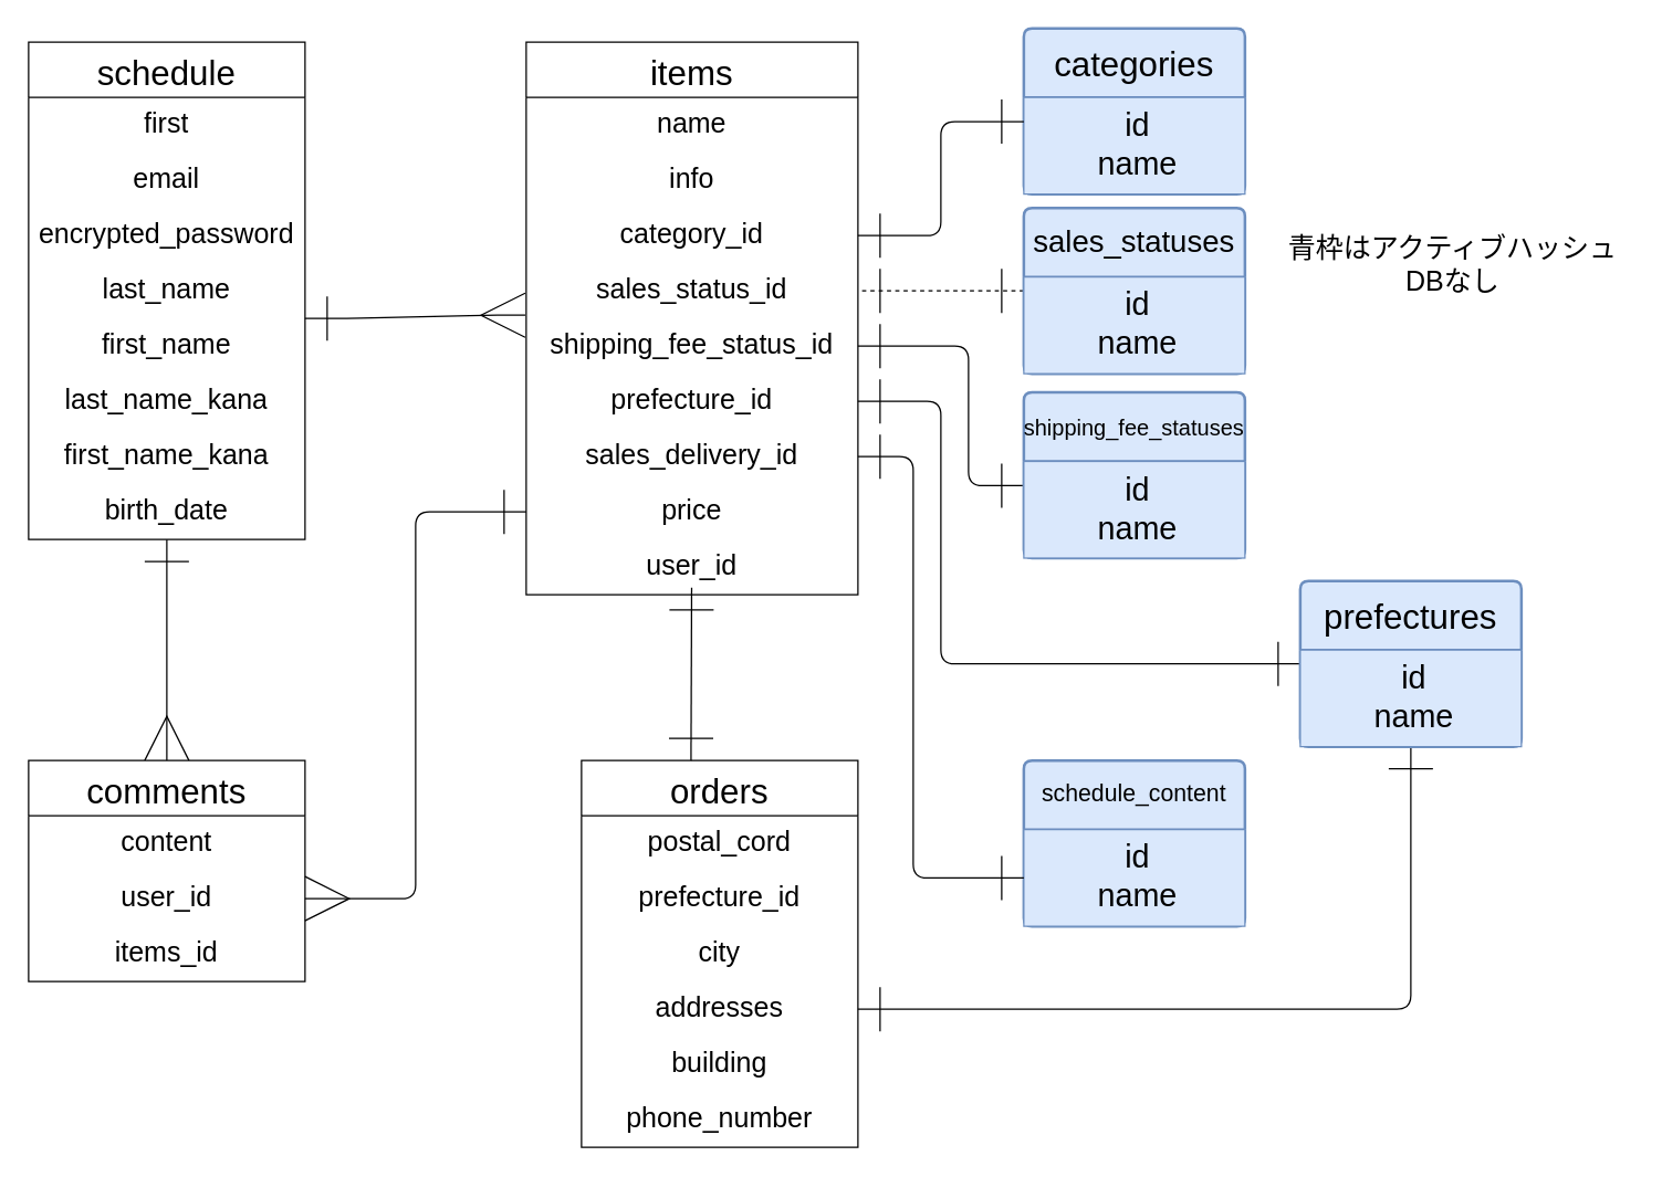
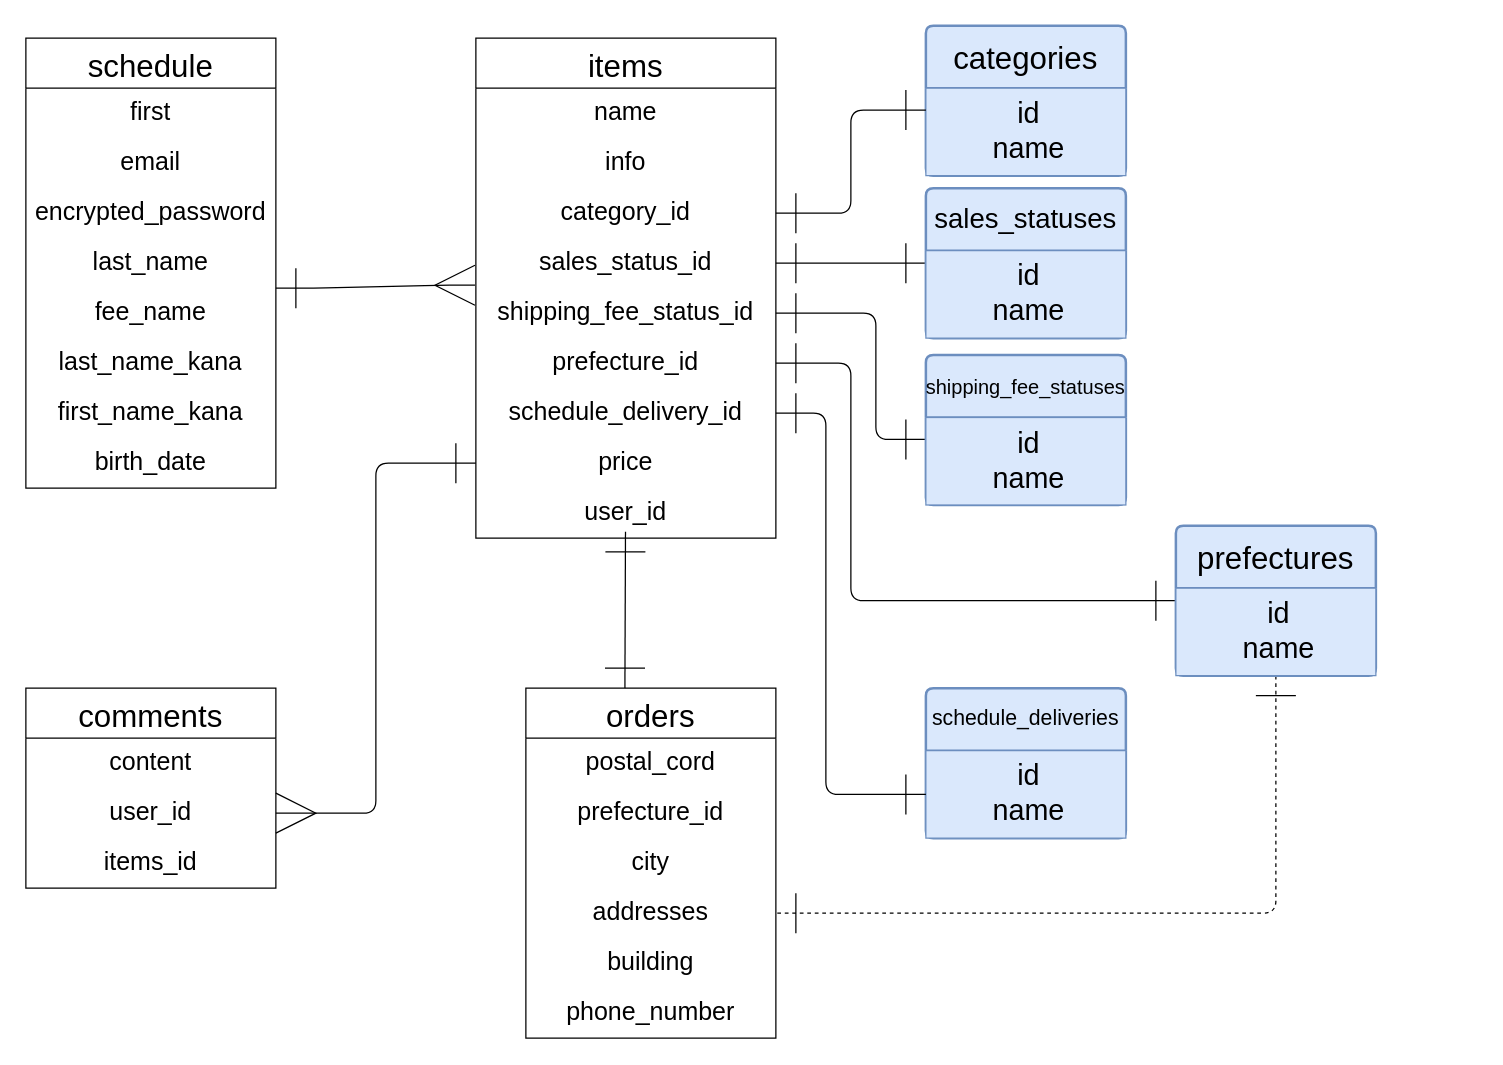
  <mxCell id="0" />
  <mxCell id="1" parent="0" />
- <mxCell id="2" style="edgeStyle=none;html=1;entryX=0.5;entryY=0;entryDx=0;entryDy=0;startArrow=ERone;startFill=0;endArrow=ERmany;endFill=0;endSize=30;startSize=30;" edge="1" parent="1" source="3" target="14"><mxGeometry relative="1" as="geometry" /></mxCell>
  <mxCell id="3" value="schedule" style="swimlane;fontStyle=0;childLayout=stackLayout;horizontal=1;startSize=40;horizontalStack=0;resizeParent=1;resizeParentMax=0;resizeLast=0;collapsible=1;marginBottom=0;align=center;fontSize=25;" parent="1" vertex="1"><mxGeometry x="20" y="30" width="200" height="360" as="geometry" /></mxCell>
  <mxCell id="4" value="first" style="text;strokeColor=none;fillColor=none;spacingLeft=4;spacingRight=4;overflow=hidden;rotatable=0;points=[[0,0.5],[1,0.5]];portConstraint=eastwest;fontSize=20;whiteSpace=wrap;html=1;align=center;" parent="3" vertex="1"><mxGeometry y="40" width="200" height="40" as="geometry" /></mxCell>
  <mxCell id="5" value="email" style="text;strokeColor=none;fillColor=none;spacingLeft=4;spacingRight=4;overflow=hidden;rotatable=0;points=[[0,0.5],[1,0.5]];portConstraint=eastwest;fontSize=20;whiteSpace=wrap;html=1;align=center;" parent="3" vertex="1"><mxGeometry y="80" width="200" height="40" as="geometry" /></mxCell>
  <mxCell id="6" value="encrypted_password" style="text;strokeColor=none;fillColor=none;spacingLeft=4;spacingRight=4;overflow=hidden;rotatable=0;points=[[0,0.5],[1,0.5]];portConstraint=eastwest;fontSize=20;whiteSpace=wrap;html=1;align=center;" parent="3" vertex="1"><mxGeometry y="120" width="200" height="40" as="geometry" /></mxCell>
  <mxCell id="7" value="last_name" style="text;strokeColor=none;fillColor=none;spacingLeft=4;spacingRight=4;overflow=hidden;rotatable=0;points=[[0,0.5],[1,0.5]];portConstraint=eastwest;fontSize=20;whiteSpace=wrap;html=1;align=center;" parent="3" vertex="1"><mxGeometry y="160" width="200" height="40" as="geometry" /></mxCell>
- <mxCell id="8" value="first_name" style="text;strokeColor=none;fillColor=none;spacingLeft=4;spacingRight=4;overflow=hidden;rotatable=0;points=[[0,0.5],[1,0.5]];portConstraint=eastwest;fontSize=20;whiteSpace=wrap;html=1;align=center;" parent="3" vertex="1"><mxGeometry y="200" width="200" height="40" as="geometry" /></mxCell>
+ <mxCell id="8" value="fee_name" style="text;strokeColor=none;fillColor=none;spacingLeft=4;spacingRight=4;overflow=hidden;rotatable=0;points=[[0,0.5],[1,0.5]];portConstraint=eastwest;fontSize=20;whiteSpace=wrap;html=1;align=center;" parent="3" vertex="1"><mxGeometry y="200" width="200" height="40" as="geometry" /></mxCell>
  <mxCell id="9" value="last_name_kana" style="text;strokeColor=none;fillColor=none;spacingLeft=4;spacingRight=4;overflow=hidden;rotatable=0;points=[[0,0.5],[1,0.5]];portConstraint=eastwest;fontSize=20;whiteSpace=wrap;html=1;align=center;" parent="3" vertex="1"><mxGeometry y="240" width="200" height="40" as="geometry" /></mxCell>
  <mxCell id="10" value="first_name_kana" style="text;strokeColor=none;fillColor=none;spacingLeft=4;spacingRight=4;overflow=hidden;rotatable=0;points=[[0,0.5],[1,0.5]];portConstraint=eastwest;fontSize=20;whiteSpace=wrap;html=1;align=center;" parent="3" vertex="1"><mxGeometry y="280" width="200" height="40" as="geometry" /></mxCell>
  <mxCell id="11" value="birth_date" style="text;strokeColor=none;fillColor=none;spacingLeft=4;spacingRight=4;overflow=hidden;rotatable=0;points=[[0,0.5],[1,0.5]];portConstraint=eastwest;fontSize=20;whiteSpace=wrap;html=1;align=center;" parent="3" vertex="1"><mxGeometry y="320" width="200" height="40" as="geometry" /></mxCell>
  <mxCell id="12" value="&lt;font style=&quot;font-size: 25px;&quot;&gt;categories&lt;/font&gt;" style="swimlane;childLayout=stackLayout;horizontal=1;startSize=50;horizontalStack=0;rounded=1;fontSize=14;fontStyle=0;strokeWidth=2;resizeParent=0;resizeLast=1;shadow=0;dashed=0;align=center;arcSize=4;whiteSpace=wrap;html=1;fillColor=#dae8fc;strokeColor=#6c8ebf;" parent="1" vertex="1"><mxGeometry x="740" y="20" width="160" height="120" as="geometry" /></mxCell>
  <mxCell id="13" value="&lt;font style=&quot;font-size: 23px;&quot;&gt;id&lt;/font&gt;&lt;div&gt;&lt;font style=&quot;font-size: 23px;&quot;&gt;name&lt;/font&gt;&lt;/div&gt;" style="align=center;strokeColor=#6c8ebf;fillColor=#dae8fc;spacingLeft=4;fontSize=12;verticalAlign=top;resizable=0;rotatable=0;part=1;html=1;" parent="12" vertex="1"><mxGeometry y="50" width="160" height="70" as="geometry" /></mxCell>
  <mxCell id="14" value="comments" style="swimlane;fontStyle=0;childLayout=stackLayout;horizontal=1;startSize=40;horizontalStack=0;resizeParent=1;resizeParentMax=0;resizeLast=0;collapsible=1;marginBottom=0;align=center;fontSize=25;" parent="1" vertex="1"><mxGeometry x="20" y="550" width="200" height="160" as="geometry" /></mxCell>
  <mxCell id="15" value="content" style="text;strokeColor=none;fillColor=none;spacingLeft=4;spacingRight=4;overflow=hidden;rotatable=0;points=[[0,0.5],[1,0.5]];portConstraint=eastwest;fontSize=20;whiteSpace=wrap;html=1;align=center;" parent="14" vertex="1"><mxGeometry y="40" width="200" height="40" as="geometry" /></mxCell>
  <mxCell id="16" value="user_id" style="text;strokeColor=none;fillColor=none;spacingLeft=4;spacingRight=4;overflow=hidden;rotatable=0;points=[[0,0.5],[1,0.5]];portConstraint=eastwest;fontSize=20;whiteSpace=wrap;html=1;align=center;" parent="14" vertex="1"><mxGeometry y="80" width="200" height="40" as="geometry" /></mxCell>
  <mxCell id="17" value="items_id" style="text;strokeColor=none;fillColor=none;spacingLeft=4;spacingRight=4;overflow=hidden;rotatable=0;points=[[0,0.5],[1,0.5]];portConstraint=eastwest;fontSize=20;whiteSpace=wrap;html=1;align=center;" parent="14" vertex="1"><mxGeometry y="120" width="200" height="40" as="geometry" /></mxCell>
  <mxCell id="18" value="orders" style="swimlane;fontStyle=0;childLayout=stackLayout;horizontal=1;startSize=40;horizontalStack=0;resizeParent=1;resizeParentMax=0;resizeLast=0;collapsible=1;marginBottom=0;align=center;fontSize=25;" parent="1" vertex="1"><mxGeometry x="420" y="550" width="200" height="280" as="geometry" /></mxCell>
  <mxCell id="19" value="postal_cord" style="text;strokeColor=none;fillColor=none;spacingLeft=4;spacingRight=4;overflow=hidden;rotatable=0;points=[[0,0.5],[1,0.5]];portConstraint=eastwest;fontSize=20;whiteSpace=wrap;html=1;align=center;" parent="18" vertex="1"><mxGeometry y="40" width="200" height="40" as="geometry" /></mxCell>
  <mxCell id="20" value="prefecture_id" style="text;strokeColor=none;fillColor=none;spacingLeft=4;spacingRight=4;overflow=hidden;rotatable=0;points=[[0,0.5],[1,0.5]];portConstraint=eastwest;fontSize=20;whiteSpace=wrap;html=1;align=center;" parent="18" vertex="1"><mxGeometry y="80" width="200" height="40" as="geometry" /></mxCell>
  <mxCell id="21" value="city" style="text;strokeColor=none;fillColor=none;spacingLeft=4;spacingRight=4;overflow=hidden;rotatable=0;points=[[0,0.5],[1,0.5]];portConstraint=eastwest;fontSize=20;whiteSpace=wrap;html=1;align=center;" parent="18" vertex="1"><mxGeometry y="120" width="200" height="40" as="geometry" /></mxCell>
  <mxCell id="22" value="addresses" style="text;strokeColor=none;fillColor=none;spacingLeft=4;spacingRight=4;overflow=hidden;rotatable=0;points=[[0,0.5],[1,0.5]];portConstraint=eastwest;fontSize=20;whiteSpace=wrap;html=1;align=center;" parent="18" vertex="1"><mxGeometry y="160" width="200" height="40" as="geometry" /></mxCell>
  <mxCell id="23" value="building" style="text;strokeColor=none;fillColor=none;spacingLeft=4;spacingRight=4;overflow=hidden;rotatable=0;points=[[0,0.5],[1,0.5]];portConstraint=eastwest;fontSize=20;whiteSpace=wrap;html=1;align=center;" parent="18" vertex="1"><mxGeometry y="200" width="200" height="40" as="geometry" /></mxCell>
  <mxCell id="24" value="phone_number" style="text;strokeColor=none;fillColor=none;spacingLeft=4;spacingRight=4;overflow=hidden;rotatable=0;points=[[0,0.5],[1,0.5]];portConstraint=eastwest;fontSize=20;whiteSpace=wrap;html=1;align=center;" parent="18" vertex="1"><mxGeometry y="240" width="200" height="40" as="geometry" /></mxCell>
  <mxCell id="25" value="items" style="swimlane;fontStyle=0;childLayout=stackLayout;horizontal=1;startSize=40;horizontalStack=0;resizeParent=1;resizeParentMax=0;resizeLast=0;collapsible=1;marginBottom=0;align=center;fontSize=25;" parent="1" vertex="1"><mxGeometry x="380" y="30" width="240" height="400" as="geometry" /></mxCell>
  <mxCell id="26" value="name" style="text;strokeColor=none;fillColor=none;spacingLeft=4;spacingRight=4;overflow=hidden;rotatable=0;points=[[0,0.5],[1,0.5]];portConstraint=eastwest;fontSize=20;whiteSpace=wrap;html=1;align=center;" parent="25" vertex="1"><mxGeometry y="40" width="240" height="40" as="geometry" /></mxCell>
  <mxCell id="27" value="info" style="text;strokeColor=none;fillColor=none;spacingLeft=4;spacingRight=4;overflow=hidden;rotatable=0;points=[[0,0.5],[1,0.5]];portConstraint=eastwest;fontSize=20;whiteSpace=wrap;html=1;align=center;" parent="25" vertex="1"><mxGeometry y="80" width="240" height="40" as="geometry" /></mxCell>
  <mxCell id="28" value="category_id" style="text;strokeColor=none;fillColor=none;spacingLeft=4;spacingRight=4;overflow=hidden;rotatable=0;points=[[0,0.5],[1,0.5]];portConstraint=eastwest;fontSize=20;whiteSpace=wrap;html=1;align=center;" parent="25" vertex="1"><mxGeometry y="120" width="240" height="40" as="geometry" /></mxCell>
  <mxCell id="29" value="sales_status_id" style="text;strokeColor=none;fillColor=none;spacingLeft=4;spacingRight=4;overflow=hidden;rotatable=0;points=[[0,0.5],[1,0.5]];portConstraint=eastwest;fontSize=20;whiteSpace=wrap;html=1;align=center;" parent="25" vertex="1"><mxGeometry y="160" width="240" height="40" as="geometry" /></mxCell>
  <mxCell id="30" value="shipping_fee_status_id" style="text;strokeColor=none;fillColor=none;spacingLeft=4;spacingRight=4;overflow=hidden;rotatable=0;points=[[0,0.5],[1,0.5]];portConstraint=eastwest;fontSize=20;whiteSpace=wrap;html=1;align=center;" parent="25" vertex="1"><mxGeometry y="200" width="240" height="40" as="geometry" /></mxCell>
  <mxCell id="31" value="prefecture_id" style="text;strokeColor=none;fillColor=none;spacingLeft=4;spacingRight=4;overflow=hidden;rotatable=0;points=[[0,0.5],[1,0.5]];portConstraint=eastwest;fontSize=20;whiteSpace=wrap;html=1;align=center;" parent="25" vertex="1"><mxGeometry y="240" width="240" height="40" as="geometry" /></mxCell>
- <mxCell id="32" value="sales_delivery_id" style="text;strokeColor=none;fillColor=none;spacingLeft=4;spacingRight=4;overflow=hidden;rotatable=0;points=[[0,0.5],[1,0.5]];portConstraint=eastwest;fontSize=20;whiteSpace=wrap;html=1;align=center;" parent="25" vertex="1"><mxGeometry y="280" width="240" height="40" as="geometry" /></mxCell>
+ <mxCell id="32" value="schedule_delivery_id" style="text;strokeColor=none;fillColor=none;spacingLeft=4;spacingRight=4;overflow=hidden;rotatable=0;points=[[0,0.5],[1,0.5]];portConstraint=eastwest;fontSize=20;whiteSpace=wrap;html=1;align=center;" parent="25" vertex="1"><mxGeometry y="280" width="240" height="40" as="geometry" /></mxCell>
  <mxCell id="33" value="price" style="text;strokeColor=none;fillColor=none;spacingLeft=4;spacingRight=4;overflow=hidden;rotatable=0;points=[[0,0.5],[1,0.5]];portConstraint=eastwest;fontSize=20;whiteSpace=wrap;html=1;align=center;" parent="25" vertex="1"><mxGeometry y="320" width="240" height="40" as="geometry" /></mxCell>
  <mxCell id="34" value="user_id" style="text;strokeColor=none;fillColor=none;spacingLeft=4;spacingRight=4;overflow=hidden;rotatable=0;points=[[0,0.5],[1,0.5]];portConstraint=eastwest;fontSize=20;whiteSpace=wrap;html=1;align=center;" parent="25" vertex="1"><mxGeometry y="360" width="240" height="40" as="geometry" /></mxCell>
- <mxCell id="35" value="&lt;font style=&quot;font-size: 17px;&quot;&gt;schedule_content&lt;/font&gt;" style="swimlane;childLayout=stackLayout;horizontal=1;startSize=50;horizontalStack=0;rounded=1;fontSize=14;fontStyle=0;strokeWidth=2;resizeParent=0;resizeLast=1;shadow=0;dashed=0;align=center;arcSize=4;whiteSpace=wrap;html=1;fillColor=#dae8fc;strokeColor=#6c8ebf;" parent="1" vertex="1"><mxGeometry x="740" y="550" width="160" height="120" as="geometry" /></mxCell>
+ <mxCell id="35" value="&lt;font style=&quot;font-size: 17px;&quot;&gt;schedule_deliveries&lt;/font&gt;" style="swimlane;childLayout=stackLayout;horizontal=1;startSize=50;horizontalStack=0;rounded=1;fontSize=14;fontStyle=0;strokeWidth=2;resizeParent=0;resizeLast=1;shadow=0;dashed=0;align=center;arcSize=4;whiteSpace=wrap;html=1;fillColor=#dae8fc;strokeColor=#6c8ebf;" parent="1" vertex="1"><mxGeometry x="740" y="550" width="160" height="120" as="geometry" /></mxCell>
  <mxCell id="36" value="&lt;font style=&quot;font-size: 23px;&quot;&gt;id&lt;/font&gt;&lt;div&gt;&lt;font style=&quot;font-size: 23px;&quot;&gt;name&lt;/font&gt;&lt;/div&gt;" style="align=center;strokeColor=#6c8ebf;fillColor=#dae8fc;spacingLeft=4;fontSize=12;verticalAlign=top;resizable=0;rotatable=0;part=1;html=1;" parent="35" vertex="1"><mxGeometry y="50" width="160" height="70" as="geometry" /></mxCell>
  <mxCell id="37" style="edgeStyle=elbowEdgeStyle;html=1;entryX=1;entryY=0.5;entryDx=0;entryDy=0;endSize=30;startSize=30;endArrow=ERone;endFill=0;startArrow=ERone;startFill=0;" edge="1" parent="1" source="39" target="31"><mxGeometry relative="1" as="geometry"><Array as="points"><mxPoint x="680" y="390" /></Array></mxGeometry></mxCell>
- <mxCell id="38" style="edgeStyle=elbowEdgeStyle;html=1;entryX=1;entryY=0.5;entryDx=0;entryDy=0;endArrow=ERone;endFill=0;startArrow=ERone;startFill=0;endSize=30;startSize=30;" edge="1" parent="1" source="39" target="22"><mxGeometry relative="1" as="geometry"><Array as="points"><mxPoint x="1020" y="700" /></Array></mxGeometry></mxCell>
+ <mxCell id="38" style="edgeStyle=elbowEdgeStyle;html=1;entryX=1;entryY=0.5;entryDx=0;entryDy=0;endArrow=ERone;endFill=0;startArrow=ERone;startFill=0;endSize=30;startSize=30;dashed=1;" edge="1" parent="1" source="39" target="22"><mxGeometry relative="1" as="geometry"><Array as="points"><mxPoint x="1020" y="700" /></Array></mxGeometry></mxCell>
  <mxCell id="39" value="&lt;font style=&quot;font-size: 25px;&quot;&gt;prefectures&lt;/font&gt;" style="swimlane;childLayout=stackLayout;horizontal=1;startSize=50;horizontalStack=0;rounded=1;fontSize=14;fontStyle=0;strokeWidth=2;resizeParent=0;resizeLast=1;shadow=0;dashed=0;align=center;arcSize=4;whiteSpace=wrap;html=1;fillColor=#dae8fc;strokeColor=#6c8ebf;" parent="1" vertex="1"><mxGeometry x="940" y="420" width="160" height="120" as="geometry" /></mxCell>
  <mxCell id="40" value="&lt;font style=&quot;font-size: 23px;&quot;&gt;id&lt;/font&gt;&lt;div&gt;&lt;font style=&quot;font-size: 23px;&quot;&gt;name&lt;/font&gt;&lt;/div&gt;" style="align=center;strokeColor=#6c8ebf;fillColor=#dae8fc;spacingLeft=4;fontSize=12;verticalAlign=top;resizable=0;rotatable=0;part=1;html=1;" parent="39" vertex="1"><mxGeometry y="50" width="160" height="70" as="geometry" /></mxCell>
  <mxCell id="41" style="edgeStyle=elbowEdgeStyle;html=1;entryX=1;entryY=0.5;entryDx=0;entryDy=0;exitX=0;exitY=0.25;exitDx=0;exitDy=0;endSize=30;startSize=30;endArrow=ERone;endFill=0;startArrow=ERone;startFill=0;" edge="1" parent="1" source="43" target="30"><mxGeometry relative="1" as="geometry"><Array as="points"><mxPoint x="700" y="300" /></Array></mxGeometry></mxCell>
  <mxCell id="42" value="&lt;font style=&quot;font-size: 16px;&quot;&gt;shipping_fee_statuses&lt;/font&gt;" style="swimlane;childLayout=stackLayout;horizontal=1;startSize=50;horizontalStack=0;rounded=1;fontSize=14;fontStyle=0;strokeWidth=2;resizeParent=0;resizeLast=1;shadow=0;dashed=0;align=center;arcSize=4;whiteSpace=wrap;html=1;fillColor=#dae8fc;strokeColor=#6c8ebf;" parent="1" vertex="1"><mxGeometry x="740" y="283.5" width="160" height="120" as="geometry" /></mxCell>
  <mxCell id="43" value="&lt;font style=&quot;font-size: 23px;&quot;&gt;id&lt;/font&gt;&lt;div&gt;&lt;font style=&quot;font-size: 23px;&quot;&gt;name&lt;/font&gt;&lt;/div&gt;" style="align=center;strokeColor=#6c8ebf;fillColor=#dae8fc;spacingLeft=4;fontSize=12;verticalAlign=top;resizable=0;rotatable=0;part=1;html=1;" parent="42" vertex="1"><mxGeometry y="50" width="160" height="70" as="geometry" /></mxCell>
- <mxCell id="44" style="edgeStyle=none;html=1;endSize=30;startSize=30;endArrow=ERone;endFill=0;startArrow=ERone;startFill=0;dashed=1;" edge="1" parent="1" source="45" target="29"><mxGeometry relative="1" as="geometry" /></mxCell>
+ <mxCell id="44" style="edgeStyle=none;html=1;endSize=30;startSize=30;endArrow=ERone;endFill=0;startArrow=ERone;startFill=0;" edge="1" parent="1" source="45" target="29"><mxGeometry relative="1" as="geometry" /></mxCell>
  <mxCell id="45" value="&lt;font style=&quot;font-size: 22px;&quot;&gt;sales_statuses&lt;/font&gt;" style="swimlane;childLayout=stackLayout;horizontal=1;startSize=50;horizontalStack=0;rounded=1;fontSize=14;fontStyle=0;strokeWidth=2;resizeParent=0;resizeLast=1;shadow=0;dashed=0;align=center;arcSize=4;whiteSpace=wrap;html=1;fillColor=#dae8fc;strokeColor=#6c8ebf;" parent="1" vertex="1"><mxGeometry x="740" y="150" width="160" height="120" as="geometry" /></mxCell>
  <mxCell id="46" value="&lt;font style=&quot;font-size: 23px;&quot;&gt;id&lt;/font&gt;&lt;div&gt;&lt;font style=&quot;font-size: 23px;&quot;&gt;name&lt;/font&gt;&lt;/div&gt;" style="align=center;strokeColor=#6c8ebf;fillColor=#dae8fc;spacingLeft=4;fontSize=12;verticalAlign=top;resizable=0;rotatable=0;part=1;html=1;" parent="45" vertex="1"><mxGeometry y="50" width="160" height="70" as="geometry" /></mxCell>
  <mxCell id="47" value="" style="edgeStyle=entityRelationEdgeStyle;fontSize=15;html=1;endArrow=ERmany;startArrow=ERone;entryX=-0.003;entryY=-0.058;entryDx=0;entryDy=0;entryPerimeter=0;endSize=30;startSize=30;startFill=0;endFill=0;" parent="1" target="30" edge="1"><mxGeometry width="100" height="100" relative="1" as="geometry"><mxPoint x="220" y="230" as="sourcePoint" /><mxPoint x="320" y="130" as="targetPoint" /></mxGeometry></mxCell>
  <mxCell id="48" style="edgeStyle=elbowEdgeStyle;html=1;exitX=0;exitY=0.5;exitDx=0;exitDy=0;entryX=1;entryY=0.5;entryDx=0;entryDy=0;endSize=30;startSize=30;endArrow=ERmany;endFill=0;startArrow=ERone;startFill=0;" edge="1" parent="1" source="33" target="16"><mxGeometry relative="1" as="geometry"><mxPoint x="260" y="660" as="targetPoint" /></mxGeometry></mxCell>
  <mxCell id="49" style="edgeStyle=none;html=1;entryX=0.394;entryY=0.018;entryDx=0;entryDy=0;entryPerimeter=0;startArrow=ERone;startFill=0;endArrow=ERone;endFill=0;endSize=30;startSize=30;" edge="1" parent="1"><mxGeometry relative="1" as="geometry"><mxPoint x="499.692" y="424.96" as="sourcePoint" /><mxPoint x="499.23" y="550" as="targetPoint" /></mxGeometry></mxCell>
  <mxCell id="50" style="edgeStyle=elbowEdgeStyle;html=1;exitX=0;exitY=0.25;exitDx=0;exitDy=0;entryX=1;entryY=0.5;entryDx=0;entryDy=0;endSize=30;startSize=30;endArrow=ERone;endFill=0;startArrow=ERone;startFill=0;" edge="1" parent="1" source="13" target="28"><mxGeometry relative="1" as="geometry" /></mxCell>
  <mxCell id="51" style="edgeStyle=elbowEdgeStyle;html=1;entryX=1;entryY=0.5;entryDx=0;entryDy=0;endSize=30;startSize=30;endArrow=ERone;endFill=0;startArrow=ERone;startFill=0;" edge="1" parent="1" source="36" target="32"><mxGeometry relative="1" as="geometry"><Array as="points"><mxPoint x="660" y="480" /></Array></mxGeometry></mxCell>
- <mxCell id="52" value="&lt;font style=&quot;font-size: 20px;&quot;&gt;青枠はアクティブハッシュ&lt;/font&gt;&lt;div&gt;&lt;font style=&quot;font-size: 20px;&quot;&gt;DB&lt;/font&gt;&lt;font style=&quot;font-size: 20px;&quot;&gt;なし&lt;/font&gt;&lt;/div&gt;" style="text;html=1;align=center;verticalAlign=middle;resizable=0;points=[];autosize=1;strokeColor=none;fillColor=none;" vertex="1" parent="1"><mxGeometry x="920" y="160" width="260" height="60" as="geometry" /></mxCell>
